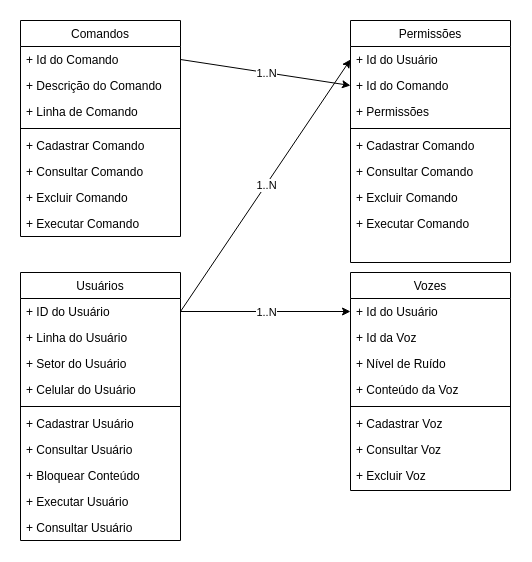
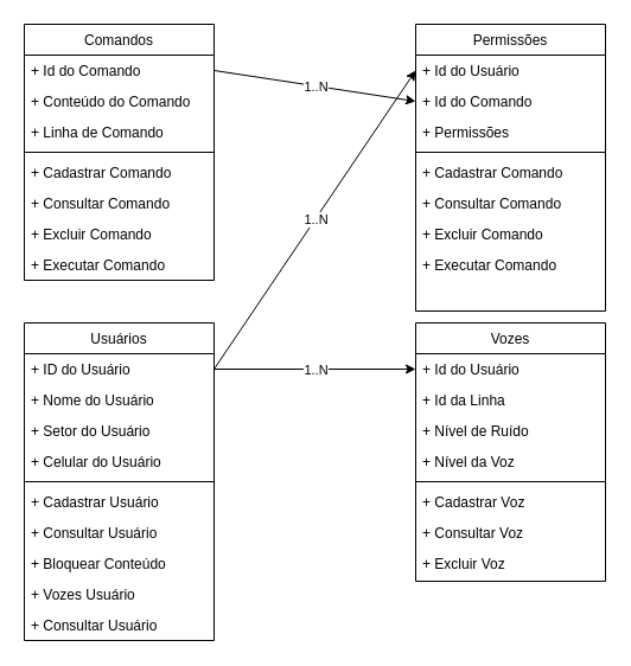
  <mxCell id="0" />
  <mxCell id="1" parent="0" />
  <mxCell id="2" value="Comandos" style="swimlane;fontStyle=0;align=center;verticalAlign=top;childLayout=stackLayout;horizontal=1;startSize=26;horizontalStack=0;resizeParent=1;resizeLast=0;collapsible=1;marginBottom=0;rounded=0;shadow=0;strokeWidth=1;" vertex="1" parent="1"><mxGeometry x="20" y="20" width="160" height="216" as="geometry"><mxRectangle x="130" y="380" width="160" height="26" as="alternateBounds" /></mxGeometry></mxCell>
  <mxCell id="3" value="+ Id do Comando" style="text;align=left;verticalAlign=top;spacingLeft=4;spacingRight=4;overflow=hidden;rotatable=0;points=[[0,0.5],[1,0.5]];portConstraint=eastwest;" vertex="1" parent="2"><mxGeometry y="26" width="160" height="26" as="geometry" /></mxCell>
- <mxCell id="4" value="+ Descrição do Comando" style="text;align=left;verticalAlign=top;spacingLeft=4;spacingRight=4;overflow=hidden;rotatable=0;points=[[0,0.5],[1,0.5]];portConstraint=eastwest;rounded=0;shadow=0;html=0;" vertex="1" parent="2"><mxGeometry y="52" width="160" height="26" as="geometry" /></mxCell>
+ <mxCell id="4" value="+ Conteúdo do Comando" style="text;align=left;verticalAlign=top;spacingLeft=4;spacingRight=4;overflow=hidden;rotatable=0;points=[[0,0.5],[1,0.5]];portConstraint=eastwest;rounded=0;shadow=0;html=0;" vertex="1" parent="2"><mxGeometry y="52" width="160" height="26" as="geometry" /></mxCell>
  <mxCell id="5" value="+ Linha de Comando" style="text;align=left;verticalAlign=top;spacingLeft=4;spacingRight=4;overflow=hidden;rotatable=0;points=[[0,0.5],[1,0.5]];portConstraint=eastwest;rounded=0;shadow=0;html=0;" vertex="1" parent="2"><mxGeometry y="78" width="160" height="26" as="geometry" /></mxCell>
  <mxCell id="6" value="" style="line;html=1;strokeWidth=1;align=left;verticalAlign=middle;spacingTop=-1;spacingLeft=3;spacingRight=3;rotatable=0;labelPosition=right;points=[];portConstraint=eastwest;" vertex="1" parent="2"><mxGeometry y="104" width="160" height="8" as="geometry" /></mxCell>
  <mxCell id="7" value="+ Cadastrar Comando" style="text;align=left;verticalAlign=top;spacingLeft=4;spacingRight=4;overflow=hidden;rotatable=0;points=[[0,0.5],[1,0.5]];portConstraint=eastwest;fontStyle=0" vertex="1" parent="2"><mxGeometry y="112" width="160" height="26" as="geometry" /></mxCell>
  <mxCell id="8" value="+ Consultar Comando" style="text;align=left;verticalAlign=top;spacingLeft=4;spacingRight=4;overflow=hidden;rotatable=0;points=[[0,0.5],[1,0.5]];portConstraint=eastwest;" vertex="1" parent="2"><mxGeometry y="138" width="160" height="26" as="geometry" /></mxCell>
  <mxCell id="9" value="+ Excluir Comando" style="text;align=left;verticalAlign=top;spacingLeft=4;spacingRight=4;overflow=hidden;rotatable=0;points=[[0,0.5],[1,0.5]];portConstraint=eastwest;" vertex="1" parent="2"><mxGeometry y="164" width="160" height="26" as="geometry" /></mxCell>
  <mxCell id="10" value="+ Executar Comando" style="text;align=left;verticalAlign=top;spacingLeft=4;spacingRight=4;overflow=hidden;rotatable=0;points=[[0,0.5],[1,0.5]];portConstraint=eastwest;" vertex="1" parent="2"><mxGeometry y="190" width="160" height="26" as="geometry" /></mxCell>
  <mxCell id="11" value="Usuários" style="swimlane;fontStyle=0;align=center;verticalAlign=top;childLayout=stackLayout;horizontal=1;startSize=26;horizontalStack=0;resizeParent=1;resizeLast=0;collapsible=1;marginBottom=0;rounded=0;shadow=0;strokeWidth=1;" vertex="1" parent="1"><mxGeometry x="20" y="272" width="160" height="268" as="geometry"><mxRectangle x="130" y="380" width="160" height="26" as="alternateBounds" /></mxGeometry></mxCell>
  <mxCell id="12" value="+ ID do Usuário" style="text;align=left;verticalAlign=top;spacingLeft=4;spacingRight=4;overflow=hidden;rotatable=0;points=[[0,0.5],[1,0.5]];portConstraint=eastwest;" vertex="1" parent="11"><mxGeometry y="26" width="160" height="26" as="geometry" /></mxCell>
- <mxCell id="13" value="+ Linha do Usuário" style="text;align=left;verticalAlign=top;spacingLeft=4;spacingRight=4;overflow=hidden;rotatable=0;points=[[0,0.5],[1,0.5]];portConstraint=eastwest;rounded=0;shadow=0;html=0;" vertex="1" parent="11"><mxGeometry y="52" width="160" height="26" as="geometry" /></mxCell>
+ <mxCell id="13" value="+ Nome do Usuário" style="text;align=left;verticalAlign=top;spacingLeft=4;spacingRight=4;overflow=hidden;rotatable=0;points=[[0,0.5],[1,0.5]];portConstraint=eastwest;rounded=0;shadow=0;html=0;" vertex="1" parent="11"><mxGeometry y="52" width="160" height="26" as="geometry" /></mxCell>
  <mxCell id="14" value="+ Setor do Usuário" style="text;align=left;verticalAlign=top;spacingLeft=4;spacingRight=4;overflow=hidden;rotatable=0;points=[[0,0.5],[1,0.5]];portConstraint=eastwest;rounded=0;shadow=0;html=0;" vertex="1" parent="11"><mxGeometry y="78" width="160" height="26" as="geometry" /></mxCell>
  <mxCell id="15" value="+ Celular do Usuário" style="text;align=left;verticalAlign=top;spacingLeft=4;spacingRight=4;overflow=hidden;rotatable=0;points=[[0,0.5],[1,0.5]];portConstraint=eastwest;rounded=0;shadow=0;html=0;" vertex="1" parent="11"><mxGeometry y="104" width="160" height="26" as="geometry" /></mxCell>
  <mxCell id="16" value="" style="line;html=1;strokeWidth=1;align=left;verticalAlign=middle;spacingTop=-1;spacingLeft=3;spacingRight=3;rotatable=0;labelPosition=right;points=[];portConstraint=eastwest;" vertex="1" parent="11"><mxGeometry y="130" width="160" height="8" as="geometry" /></mxCell>
  <mxCell id="17" value="+ Cadastrar Usuário" style="text;align=left;verticalAlign=top;spacingLeft=4;spacingRight=4;overflow=hidden;rotatable=0;points=[[0,0.5],[1,0.5]];portConstraint=eastwest;fontStyle=0" vertex="1" parent="11"><mxGeometry y="138" width="160" height="26" as="geometry" /></mxCell>
  <mxCell id="18" value="+ Consultar Usuário" style="text;align=left;verticalAlign=top;spacingLeft=4;spacingRight=4;overflow=hidden;rotatable=0;points=[[0,0.5],[1,0.5]];portConstraint=eastwest;" vertex="1" parent="11"><mxGeometry y="164" width="160" height="26" as="geometry" /></mxCell>
  <mxCell id="19" value="+ Bloquear Conteúdo" style="text;align=left;verticalAlign=top;spacingLeft=4;spacingRight=4;overflow=hidden;rotatable=0;points=[[0,0.5],[1,0.5]];portConstraint=eastwest;" vertex="1" parent="11"><mxGeometry y="190" width="160" height="26" as="geometry" /></mxCell>
- <mxCell id="20" value="+ Executar Usuário" style="text;align=left;verticalAlign=top;spacingLeft=4;spacingRight=4;overflow=hidden;rotatable=0;points=[[0,0.5],[1,0.5]];portConstraint=eastwest;" vertex="1" parent="11"><mxGeometry y="216" width="160" height="26" as="geometry" /></mxCell>
+ <mxCell id="20" value="+ Vozes Usuário" style="text;align=left;verticalAlign=top;spacingLeft=4;spacingRight=4;overflow=hidden;rotatable=0;points=[[0,0.5],[1,0.5]];portConstraint=eastwest;" vertex="1" parent="11"><mxGeometry y="216" width="160" height="26" as="geometry" /></mxCell>
  <mxCell id="21" value="+ Consultar Usuário" style="text;align=left;verticalAlign=top;spacingLeft=4;spacingRight=4;overflow=hidden;rotatable=0;points=[[0,0.5],[1,0.5]];portConstraint=eastwest;" vertex="1" parent="11"><mxGeometry y="242" width="160" height="26" as="geometry" /></mxCell>
  <mxCell id="22" value="Permissões" style="swimlane;fontStyle=0;align=center;verticalAlign=top;childLayout=stackLayout;horizontal=1;startSize=26;horizontalStack=0;resizeParent=1;resizeLast=0;collapsible=1;marginBottom=0;rounded=0;shadow=0;strokeWidth=1;" vertex="1" parent="1"><mxGeometry x="350" y="20" width="160" height="242" as="geometry"><mxRectangle x="130" y="380" width="160" height="26" as="alternateBounds" /></mxGeometry></mxCell>
  <mxCell id="23" value="+ Id do Usuário" style="text;align=left;verticalAlign=top;spacingLeft=4;spacingRight=4;overflow=hidden;rotatable=0;points=[[0,0.5],[1,0.5]];portConstraint=eastwest;" vertex="1" parent="22"><mxGeometry y="26" width="160" height="26" as="geometry" /></mxCell>
  <mxCell id="24" value="+ Id do Comando" style="text;align=left;verticalAlign=top;spacingLeft=4;spacingRight=4;overflow=hidden;rotatable=0;points=[[0,0.5],[1,0.5]];portConstraint=eastwest;rounded=0;shadow=0;html=0;" vertex="1" parent="22"><mxGeometry y="52" width="160" height="26" as="geometry" /></mxCell>
  <mxCell id="25" value="+ Permissões" style="text;align=left;verticalAlign=top;spacingLeft=4;spacingRight=4;overflow=hidden;rotatable=0;points=[[0,0.5],[1,0.5]];portConstraint=eastwest;" vertex="1" parent="22"><mxGeometry y="78" width="160" height="26" as="geometry" /></mxCell>
  <mxCell id="26" value="" style="line;html=1;strokeWidth=1;align=left;verticalAlign=middle;spacingTop=-1;spacingLeft=3;spacingRight=3;rotatable=0;labelPosition=right;points=[];portConstraint=eastwest;" vertex="1" parent="22"><mxGeometry y="104" width="160" height="8" as="geometry" /></mxCell>
  <mxCell id="27" value="+ Cadastrar Comando" style="text;align=left;verticalAlign=top;spacingLeft=4;spacingRight=4;overflow=hidden;rotatable=0;points=[[0,0.5],[1,0.5]];portConstraint=eastwest;fontStyle=0" vertex="1" parent="22"><mxGeometry y="112" width="160" height="26" as="geometry" /></mxCell>
  <mxCell id="28" value="+ Consultar Comando" style="text;align=left;verticalAlign=top;spacingLeft=4;spacingRight=4;overflow=hidden;rotatable=0;points=[[0,0.5],[1,0.5]];portConstraint=eastwest;" vertex="1" parent="22"><mxGeometry y="138" width="160" height="26" as="geometry" /></mxCell>
  <mxCell id="29" value="+ Excluir Comando" style="text;align=left;verticalAlign=top;spacingLeft=4;spacingRight=4;overflow=hidden;rotatable=0;points=[[0,0.5],[1,0.5]];portConstraint=eastwest;" vertex="1" parent="22"><mxGeometry y="164" width="160" height="26" as="geometry" /></mxCell>
  <mxCell id="30" value="+ Executar Comando" style="text;align=left;verticalAlign=top;spacingLeft=4;spacingRight=4;overflow=hidden;rotatable=0;points=[[0,0.5],[1,0.5]];portConstraint=eastwest;" vertex="1" parent="22"><mxGeometry y="190" width="160" height="26" as="geometry" /></mxCell>
  <mxCell id="31" value="" style="endArrow=classic;html=1;rounded=0;exitX=1;exitY=0.5;exitDx=0;exitDy=0;entryX=0;entryY=0.5;entryDx=0;entryDy=0;" edge="1" parent="1" source="12" target="23"><mxGeometry relative="1" as="geometry"><mxPoint x="170" y="260" as="sourcePoint" /><mxPoint x="330" y="260" as="targetPoint" /></mxGeometry></mxCell>
  <mxCell id="32" value="1..N" style="edgeLabel;resizable=0;html=1;align=center;verticalAlign=middle;" connectable="0" vertex="1" parent="31"><mxGeometry relative="1" as="geometry" /></mxCell>
  <mxCell id="33" value="" style="endArrow=classic;html=1;rounded=0;exitX=1;exitY=0.5;exitDx=0;exitDy=0;entryX=0;entryY=0.5;entryDx=0;entryDy=0;" edge="1" parent="1" source="3" target="24"><mxGeometry relative="1" as="geometry"><mxPoint x="200" y="260" as="sourcePoint" /><mxPoint x="300" y="260" as="targetPoint" /></mxGeometry></mxCell>
  <mxCell id="34" value="1..N" style="edgeLabel;resizable=0;html=1;align=center;verticalAlign=middle;" connectable="0" vertex="1" parent="33"><mxGeometry relative="1" as="geometry" /></mxCell>
  <mxCell id="35" value="Vozes" style="swimlane;fontStyle=0;align=center;verticalAlign=top;childLayout=stackLayout;horizontal=1;startSize=26;horizontalStack=0;resizeParent=1;resizeLast=0;collapsible=1;marginBottom=0;rounded=0;shadow=0;strokeWidth=1;" vertex="1" parent="1"><mxGeometry x="350" y="272" width="160" height="218" as="geometry"><mxRectangle x="130" y="380" width="160" height="26" as="alternateBounds" /></mxGeometry></mxCell>
  <mxCell id="36" value="+ Id do Usuário" style="text;align=left;verticalAlign=top;spacingLeft=4;spacingRight=4;overflow=hidden;rotatable=0;points=[[0,0.5],[1,0.5]];portConstraint=eastwest;" vertex="1" parent="35"><mxGeometry y="26" width="160" height="26" as="geometry" /></mxCell>
- <mxCell id="37" value="+ Id da Voz" style="text;align=left;verticalAlign=top;spacingLeft=4;spacingRight=4;overflow=hidden;rotatable=0;points=[[0,0.5],[1,0.5]];portConstraint=eastwest;rounded=0;shadow=0;html=0;" vertex="1" parent="35"><mxGeometry y="52" width="160" height="26" as="geometry" /></mxCell>
+ <mxCell id="37" value="+ Id da Linha" style="text;align=left;verticalAlign=top;spacingLeft=4;spacingRight=4;overflow=hidden;rotatable=0;points=[[0,0.5],[1,0.5]];portConstraint=eastwest;rounded=0;shadow=0;html=0;" vertex="1" parent="35"><mxGeometry y="52" width="160" height="26" as="geometry" /></mxCell>
  <mxCell id="38" value="+ Nível de Ruído" style="text;align=left;verticalAlign=top;spacingLeft=4;spacingRight=4;overflow=hidden;rotatable=0;points=[[0,0.5],[1,0.5]];portConstraint=eastwest;" vertex="1" parent="35"><mxGeometry y="78" width="160" height="26" as="geometry" /></mxCell>
- <mxCell id="39" value="+ Conteúdo da Voz" style="text;align=left;verticalAlign=top;spacingLeft=4;spacingRight=4;overflow=hidden;rotatable=0;points=[[0,0.5],[1,0.5]];portConstraint=eastwest;" vertex="1" parent="35"><mxGeometry y="104" width="160" height="26" as="geometry" /></mxCell>
+ <mxCell id="39" value="+ Nível da Voz" style="text;align=left;verticalAlign=top;spacingLeft=4;spacingRight=4;overflow=hidden;rotatable=0;points=[[0,0.5],[1,0.5]];portConstraint=eastwest;" vertex="1" parent="35"><mxGeometry y="104" width="160" height="26" as="geometry" /></mxCell>
  <mxCell id="40" value="" style="line;html=1;strokeWidth=1;align=left;verticalAlign=middle;spacingTop=-1;spacingLeft=3;spacingRight=3;rotatable=0;labelPosition=right;points=[];portConstraint=eastwest;" vertex="1" parent="35"><mxGeometry y="130" width="160" height="8" as="geometry" /></mxCell>
  <mxCell id="41" value="+ Cadastrar Voz" style="text;align=left;verticalAlign=top;spacingLeft=4;spacingRight=4;overflow=hidden;rotatable=0;points=[[0,0.5],[1,0.5]];portConstraint=eastwest;fontStyle=0" vertex="1" parent="35"><mxGeometry y="138" width="160" height="26" as="geometry" /></mxCell>
  <mxCell id="42" value="+ Consultar Voz" style="text;align=left;verticalAlign=top;spacingLeft=4;spacingRight=4;overflow=hidden;rotatable=0;points=[[0,0.5],[1,0.5]];portConstraint=eastwest;" vertex="1" parent="35"><mxGeometry y="164" width="160" height="26" as="geometry" /></mxCell>
  <mxCell id="43" value="+ Excluir Voz" style="text;align=left;verticalAlign=top;spacingLeft=4;spacingRight=4;overflow=hidden;rotatable=0;points=[[0,0.5],[1,0.5]];portConstraint=eastwest;" vertex="1" parent="35"><mxGeometry y="190" width="160" height="26" as="geometry" /></mxCell>
  <mxCell id="44" value="" style="endArrow=classic;html=1;rounded=0;exitX=1;exitY=0.5;exitDx=0;exitDy=0;entryX=0;entryY=0.5;entryDx=0;entryDy=0;" edge="1" parent="1" source="12" target="36"><mxGeometry relative="1" as="geometry"><mxPoint x="200" y="360" as="sourcePoint" /><mxPoint x="300" y="360" as="targetPoint" /></mxGeometry></mxCell>
  <mxCell id="45" value="1..N" style="edgeLabel;resizable=0;html=1;align=center;verticalAlign=middle;" connectable="0" vertex="1" parent="44"><mxGeometry relative="1" as="geometry" /></mxCell>
